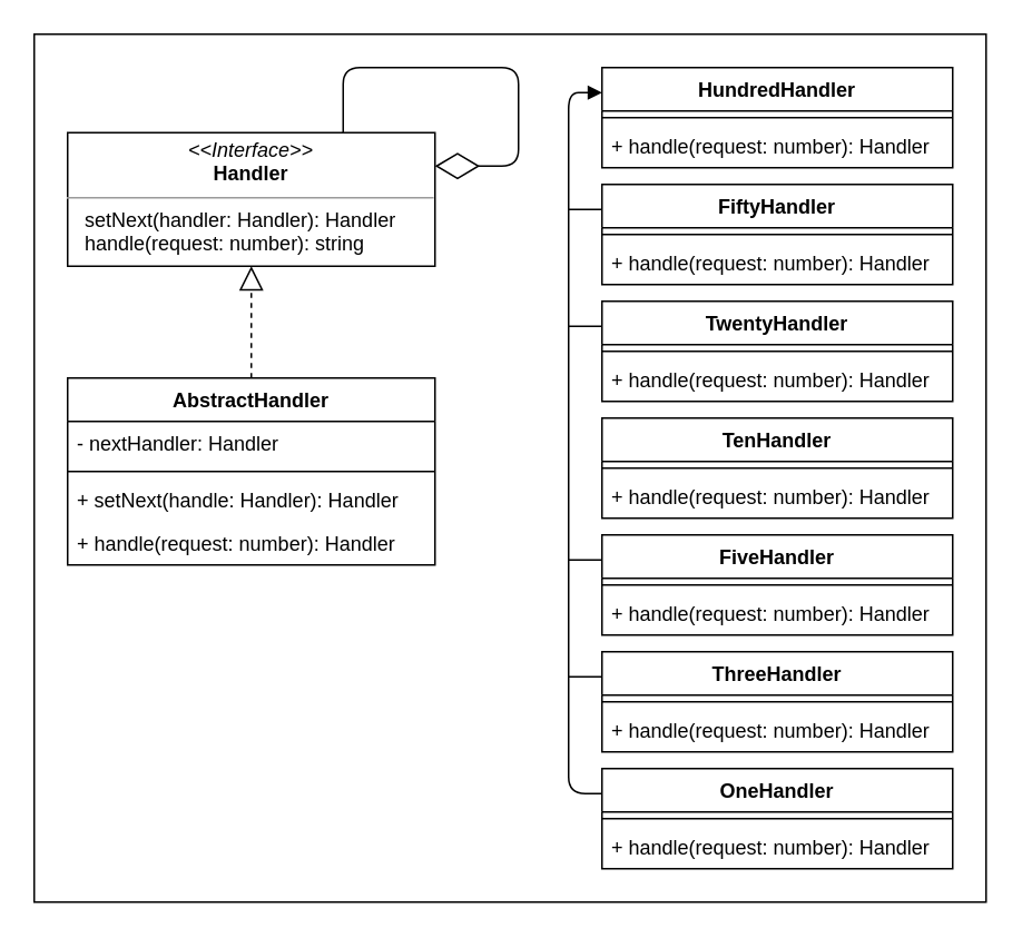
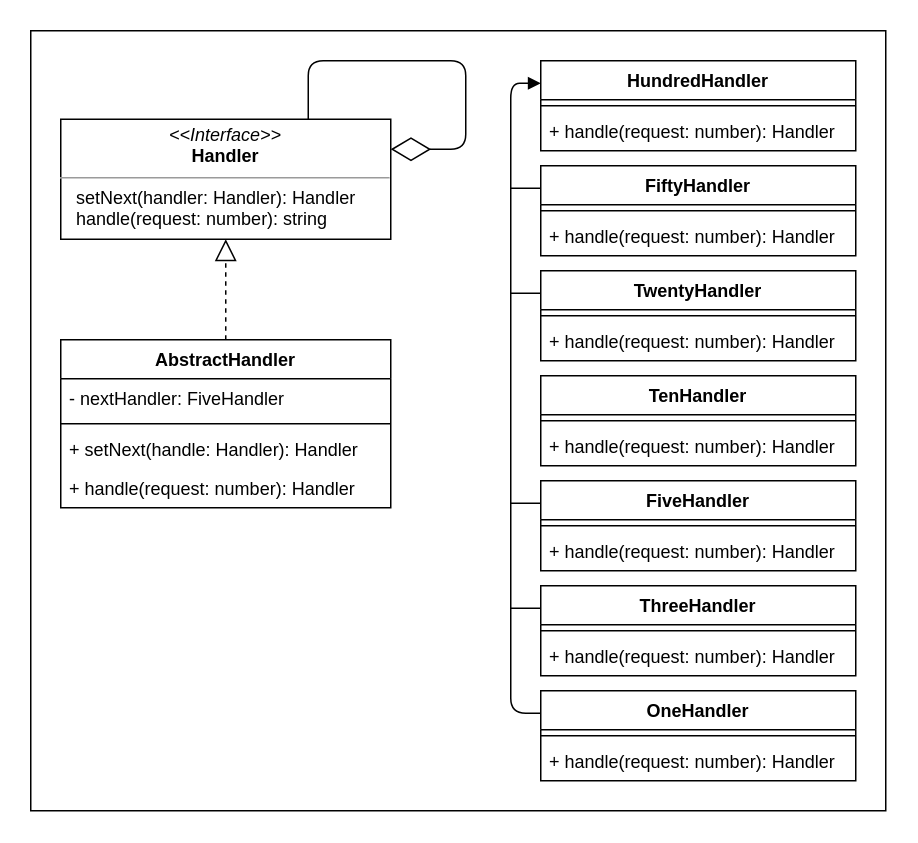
  <mxCell id="0" />
  <mxCell id="1" parent="0" />
  <mxCell id="2" value="" style="rounded=0;whiteSpace=wrap;html=1;" vertex="1" parent="1"><mxGeometry x="20" y="20" width="570" height="520" as="geometry" /></mxCell>
  <mxCell id="3" value="&lt;p style=&quot;margin: 0px ; margin-top: 4px ; text-align: center&quot;&gt;&lt;i&gt;&amp;lt;&amp;lt;Interface&amp;gt;&amp;gt;&lt;/i&gt;&lt;br&gt;&lt;b&gt;Handler&lt;/b&gt;&lt;/p&gt;&lt;hr size=&quot;1&quot;&gt;&lt;p style=&quot;margin: 0px ; margin-left: 4px&quot;&gt;&amp;nbsp; setNext(handler: Handler): Handler&lt;/p&gt;&lt;p style=&quot;margin: 0px ; margin-left: 4px&quot;&gt;&amp;nbsp; handle(request: number): string&lt;/p&gt;" style="verticalAlign=top;align=left;overflow=fill;fontSize=12;fontFamily=Helvetica;html=1;" vertex="1" parent="1"><mxGeometry x="40" y="79" width="220" height="80" as="geometry" /></mxCell>
  <mxCell id="4" value="AbstractHandler" style="swimlane;fontStyle=1;align=center;verticalAlign=top;childLayout=stackLayout;horizontal=1;startSize=26;horizontalStack=0;resizeParent=1;resizeParentMax=0;resizeLast=0;collapsible=1;marginBottom=0;" vertex="1" parent="1"><mxGeometry x="40" y="226" width="220" height="112" as="geometry" /></mxCell>
- <mxCell id="5" value="- nextHandler: Handler" style="text;strokeColor=none;fillColor=none;align=left;verticalAlign=top;spacingLeft=4;spacingRight=4;overflow=hidden;rotatable=0;points=[[0,0.5],[1,0.5]];portConstraint=eastwest;" vertex="1" parent="4"><mxGeometry y="26" width="220" height="26" as="geometry" /></mxCell>
+ <mxCell id="5" value="- nextHandler: FiveHandler" style="text;strokeColor=none;fillColor=none;align=left;verticalAlign=top;spacingLeft=4;spacingRight=4;overflow=hidden;rotatable=0;points=[[0,0.5],[1,0.5]];portConstraint=eastwest;" vertex="1" parent="4"><mxGeometry y="26" width="220" height="26" as="geometry" /></mxCell>
  <mxCell id="6" value="" style="line;strokeWidth=1;fillColor=none;align=left;verticalAlign=middle;spacingTop=-1;spacingLeft=3;spacingRight=3;rotatable=0;labelPosition=right;points=[];portConstraint=eastwest;" vertex="1" parent="4"><mxGeometry y="52" width="220" height="8" as="geometry" /></mxCell>
  <mxCell id="7" value="+ setNext(handle: Handler): Handler&#10;" style="text;strokeColor=none;fillColor=none;align=left;verticalAlign=top;spacingLeft=4;spacingRight=4;overflow=hidden;rotatable=0;points=[[0,0.5],[1,0.5]];portConstraint=eastwest;" vertex="1" parent="4"><mxGeometry y="60" width="220" height="26" as="geometry" /></mxCell>
  <mxCell id="8" value="+ handle(request: number): Handler&#10;" style="text;strokeColor=none;fillColor=none;align=left;verticalAlign=top;spacingLeft=4;spacingRight=4;overflow=hidden;rotatable=0;points=[[0,0.5],[1,0.5]];portConstraint=eastwest;" vertex="1" parent="4"><mxGeometry y="86" width="220" height="26" as="geometry" /></mxCell>
  <mxCell id="9" value="" style="endArrow=block;dashed=1;endFill=0;endSize=12;html=1;entryX=0.5;entryY=1;entryDx=0;entryDy=0;exitX=0.5;exitY=0;exitDx=0;exitDy=0;" edge="1" parent="1" source="4" target="3"><mxGeometry width="160" relative="1" as="geometry"><mxPoint x="60" y="499" as="sourcePoint" /><mxPoint x="220" y="499" as="targetPoint" /></mxGeometry></mxCell>
  <mxCell id="10" value="HundredHandler" style="swimlane;fontStyle=1;align=center;verticalAlign=top;childLayout=stackLayout;horizontal=1;startSize=26;horizontalStack=0;resizeParent=1;resizeParentMax=0;resizeLast=0;collapsible=1;marginBottom=0;" vertex="1" parent="1"><mxGeometry x="360" y="40" width="210" height="60" as="geometry" /></mxCell>
  <mxCell id="11" value="" style="line;strokeWidth=1;fillColor=none;align=left;verticalAlign=middle;spacingTop=-1;spacingLeft=3;spacingRight=3;rotatable=0;labelPosition=right;points=[];portConstraint=eastwest;" vertex="1" parent="10"><mxGeometry y="26" width="210" height="8" as="geometry" /></mxCell>
  <mxCell id="12" value="+ handle(request: number): Handler&#10;" style="text;strokeColor=none;fillColor=none;align=left;verticalAlign=top;spacingLeft=4;spacingRight=4;overflow=hidden;rotatable=0;points=[[0,0.5],[1,0.5]];portConstraint=eastwest;" vertex="1" parent="10"><mxGeometry y="34" width="210" height="26" as="geometry" /></mxCell>
  <mxCell id="13" value="FiftyHandler" style="swimlane;fontStyle=1;align=center;verticalAlign=top;childLayout=stackLayout;horizontal=1;startSize=26;horizontalStack=0;resizeParent=1;resizeParentMax=0;resizeLast=0;collapsible=1;marginBottom=0;" vertex="1" parent="1"><mxGeometry x="360" y="110" width="210" height="60" as="geometry" /></mxCell>
  <mxCell id="14" value="" style="line;strokeWidth=1;fillColor=none;align=left;verticalAlign=middle;spacingTop=-1;spacingLeft=3;spacingRight=3;rotatable=0;labelPosition=right;points=[];portConstraint=eastwest;" vertex="1" parent="13"><mxGeometry y="26" width="210" height="8" as="geometry" /></mxCell>
  <mxCell id="15" value="+ handle(request: number): Handler&#10;" style="text;strokeColor=none;fillColor=none;align=left;verticalAlign=top;spacingLeft=4;spacingRight=4;overflow=hidden;rotatable=0;points=[[0,0.5],[1,0.5]];portConstraint=eastwest;" vertex="1" parent="13"><mxGeometry y="34" width="210" height="26" as="geometry" /></mxCell>
  <mxCell id="16" value="TwentyHandler" style="swimlane;fontStyle=1;align=center;verticalAlign=top;childLayout=stackLayout;horizontal=1;startSize=26;horizontalStack=0;resizeParent=1;resizeParentMax=0;resizeLast=0;collapsible=1;marginBottom=0;" vertex="1" parent="1"><mxGeometry x="360" y="180" width="210" height="60" as="geometry" /></mxCell>
  <mxCell id="17" value="" style="line;strokeWidth=1;fillColor=none;align=left;verticalAlign=middle;spacingTop=-1;spacingLeft=3;spacingRight=3;rotatable=0;labelPosition=right;points=[];portConstraint=eastwest;" vertex="1" parent="16"><mxGeometry y="26" width="210" height="8" as="geometry" /></mxCell>
  <mxCell id="18" value="+ handle(request: number): Handler&#10;" style="text;strokeColor=none;fillColor=none;align=left;verticalAlign=top;spacingLeft=4;spacingRight=4;overflow=hidden;rotatable=0;points=[[0,0.5],[1,0.5]];portConstraint=eastwest;" vertex="1" parent="16"><mxGeometry y="34" width="210" height="26" as="geometry" /></mxCell>
  <mxCell id="19" value="TenHandler" style="swimlane;fontStyle=1;align=center;verticalAlign=top;childLayout=stackLayout;horizontal=1;startSize=26;horizontalStack=0;resizeParent=1;resizeParentMax=0;resizeLast=0;collapsible=1;marginBottom=0;" vertex="1" parent="1"><mxGeometry x="360" y="250" width="210" height="60" as="geometry" /></mxCell>
  <mxCell id="20" value="" style="line;strokeWidth=1;fillColor=none;align=left;verticalAlign=middle;spacingTop=-1;spacingLeft=3;spacingRight=3;rotatable=0;labelPosition=right;points=[];portConstraint=eastwest;" vertex="1" parent="19"><mxGeometry y="26" width="210" height="8" as="geometry" /></mxCell>
  <mxCell id="21" value="+ handle(request: number): Handler&#10;" style="text;strokeColor=none;fillColor=none;align=left;verticalAlign=top;spacingLeft=4;spacingRight=4;overflow=hidden;rotatable=0;points=[[0,0.5],[1,0.5]];portConstraint=eastwest;" vertex="1" parent="19"><mxGeometry y="34" width="210" height="26" as="geometry" /></mxCell>
  <mxCell id="22" value="FiveHandler" style="swimlane;fontStyle=1;align=center;verticalAlign=top;childLayout=stackLayout;horizontal=1;startSize=26;horizontalStack=0;resizeParent=1;resizeParentMax=0;resizeLast=0;collapsible=1;marginBottom=0;" vertex="1" parent="1"><mxGeometry x="360" y="320" width="210" height="60" as="geometry" /></mxCell>
  <mxCell id="23" value="" style="line;strokeWidth=1;fillColor=none;align=left;verticalAlign=middle;spacingTop=-1;spacingLeft=3;spacingRight=3;rotatable=0;labelPosition=right;points=[];portConstraint=eastwest;" vertex="1" parent="22"><mxGeometry y="26" width="210" height="8" as="geometry" /></mxCell>
  <mxCell id="24" value="+ handle(request: number): Handler&#10;" style="text;strokeColor=none;fillColor=none;align=left;verticalAlign=top;spacingLeft=4;spacingRight=4;overflow=hidden;rotatable=0;points=[[0,0.5],[1,0.5]];portConstraint=eastwest;" vertex="1" parent="22"><mxGeometry y="34" width="210" height="26" as="geometry" /></mxCell>
  <mxCell id="25" value="ThreeHandler" style="swimlane;fontStyle=1;align=center;verticalAlign=top;childLayout=stackLayout;horizontal=1;startSize=26;horizontalStack=0;resizeParent=1;resizeParentMax=0;resizeLast=0;collapsible=1;marginBottom=0;" vertex="1" parent="1"><mxGeometry x="360" y="390" width="210" height="60" as="geometry" /></mxCell>
  <mxCell id="26" value="" style="line;strokeWidth=1;fillColor=none;align=left;verticalAlign=middle;spacingTop=-1;spacingLeft=3;spacingRight=3;rotatable=0;labelPosition=right;points=[];portConstraint=eastwest;" vertex="1" parent="25"><mxGeometry y="26" width="210" height="8" as="geometry" /></mxCell>
  <mxCell id="27" value="+ handle(request: number): Handler&#10;" style="text;strokeColor=none;fillColor=none;align=left;verticalAlign=top;spacingLeft=4;spacingRight=4;overflow=hidden;rotatable=0;points=[[0,0.5],[1,0.5]];portConstraint=eastwest;" vertex="1" parent="25"><mxGeometry y="34" width="210" height="26" as="geometry" /></mxCell>
  <mxCell id="28" value="OneHandler" style="swimlane;fontStyle=1;align=center;verticalAlign=top;childLayout=stackLayout;horizontal=1;startSize=26;horizontalStack=0;resizeParent=1;resizeParentMax=0;resizeLast=0;collapsible=1;marginBottom=0;" vertex="1" parent="1"><mxGeometry x="360" y="460" width="210" height="60" as="geometry" /></mxCell>
  <mxCell id="29" value="" style="line;strokeWidth=1;fillColor=none;align=left;verticalAlign=middle;spacingTop=-1;spacingLeft=3;spacingRight=3;rotatable=0;labelPosition=right;points=[];portConstraint=eastwest;" vertex="1" parent="28"><mxGeometry y="26" width="210" height="8" as="geometry" /></mxCell>
  <mxCell id="30" value="+ handle(request: number): Handler&#10;" style="text;strokeColor=none;fillColor=none;align=left;verticalAlign=top;spacingLeft=4;spacingRight=4;overflow=hidden;rotatable=0;points=[[0,0.5],[1,0.5]];portConstraint=eastwest;" vertex="1" parent="28"><mxGeometry y="34" width="210" height="26" as="geometry" /></mxCell>
  <mxCell id="31" value="" style="endArrow=block;html=1;exitX=0;exitY=0.25;exitDx=0;exitDy=0;entryX=0;entryY=0.25;entryDx=0;entryDy=0;" edge="1" parent="1" source="28" target="10"><mxGeometry width="50" height="50" relative="1" as="geometry"><mxPoint x="30" y="480" as="sourcePoint" /><mxPoint x="280" y="380" as="targetPoint" /><Array as="points"><mxPoint x="340" y="475" /><mxPoint x="340" y="55" /></Array></mxGeometry></mxCell>
  <mxCell id="32" value="" style="endArrow=none;html=1;exitX=0;exitY=0.25;exitDx=0;exitDy=0;" edge="1" parent="1" source="25"><mxGeometry width="50" height="50" relative="1" as="geometry"><mxPoint x="100" y="470" as="sourcePoint" /><mxPoint x="340" y="405" as="targetPoint" /></mxGeometry></mxCell>
  <mxCell id="33" value="" style="endArrow=none;html=1;entryX=0;entryY=0.25;entryDx=0;entryDy=0;" edge="1" parent="1" target="22"><mxGeometry width="50" height="50" relative="1" as="geometry"><mxPoint x="340" y="335" as="sourcePoint" /><mxPoint x="150" y="410" as="targetPoint" /></mxGeometry></mxCell>
  <mxCell id="34" value="" style="endArrow=none;html=1;entryX=0;entryY=0.25;entryDx=0;entryDy=0;" edge="1" parent="1" target="13"><mxGeometry width="50" height="50" relative="1" as="geometry"><mxPoint x="340" y="125" as="sourcePoint" /><mxPoint x="270" y="10" as="targetPoint" /></mxGeometry></mxCell>
  <mxCell id="35" value="" style="endArrow=none;html=1;entryX=0;entryY=0.25;entryDx=0;entryDy=0;" edge="1" parent="1" target="16"><mxGeometry width="50" height="50" relative="1" as="geometry"><mxPoint x="340" y="195" as="sourcePoint" /><mxPoint x="80" y="470" as="targetPoint" /></mxGeometry></mxCell>
  <mxCell id="36" value="" style="endArrow=diamondThin;endFill=0;endSize=24;html=1;entryX=1;entryY=0.25;entryDx=0;entryDy=0;exitX=0.75;exitY=0;exitDx=0;exitDy=0;" edge="1" parent="1" source="3" target="3"><mxGeometry width="160" relative="1" as="geometry"><mxPoint x="210" y="-100" as="sourcePoint" /><mxPoint x="-70" y="80" as="targetPoint" /><Array as="points"><mxPoint x="205" y="40" /><mxPoint x="310" y="40" /><mxPoint x="310" y="99" /></Array></mxGeometry></mxCell>
